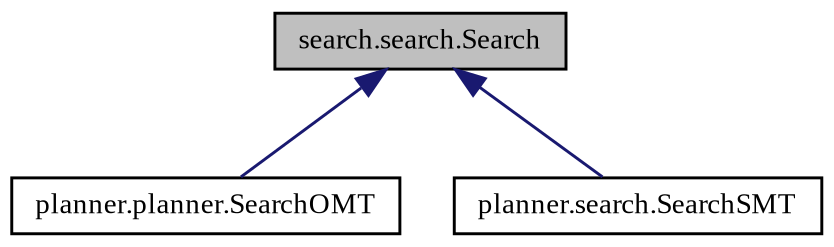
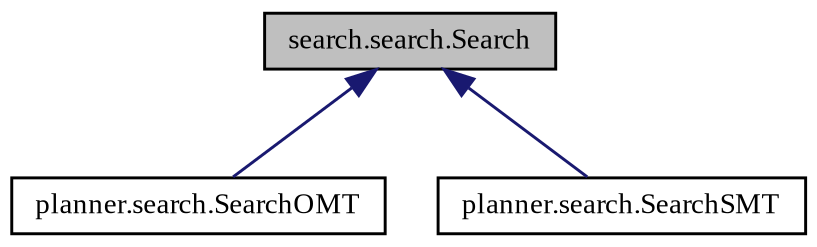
  digraph {
    fontname="Liberation Serif"
    node [color=black fillcolor=white fontname="Liberation Serif" fontsize=10 shape=record style=filled]
    edge [color=midnightblue dir=back fontname="Liberation Serif" fontsize=10 labelfontname=Helvetica labelfontsize=10 style=solid]
    n1 [fillcolor=grey75 fontcolor=black height=0.2 label="search.search.Search" width=0.4]
-   n2 [height=0.2 label="planner.planner.SearchOMT" width=0.4]
+   n2 [height=0.2 label="planner.search.SearchOMT" width=0.4]
    n3 [height=0.2 label="planner.search.SearchSMT" width=0.4]
    n1 -> n2
    n1 -> n3
  }
